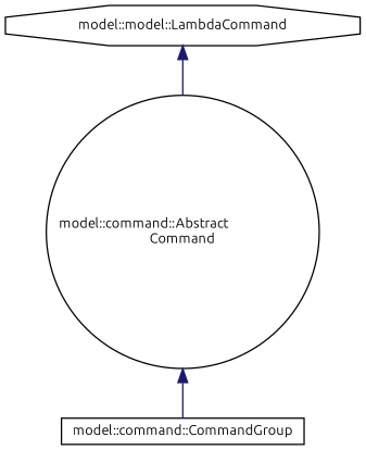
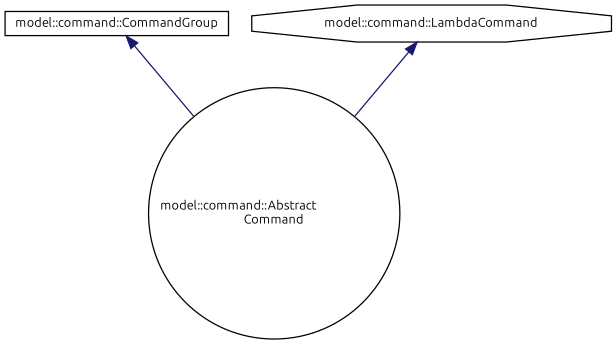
  digraph {
    fontname=Ubuntu
    rankdir=TB
    node [color=black fillcolor=white fontname=Ubuntu fontsize=10 style=filled]
    edge [color=midnightblue dir=back fontname=Ubuntu fontsize=10 labelfontname=Helvetica labelfontsize=10 style=solid]
    n1 [height=0.2 label="model::command::Abstract\lCommand" shape=circle width=0.4]
    n2 [height=0.2 label="model::command::CommandGroup" shape=box width=0.4]
-   n3 [height=0.2 label="model::model::LambdaCommand" shape=octagon width=0.4]
-   n1 -> n2
+   n3 [height=0.2 label="model::command::LambdaCommand" shape=octagon width=0.4]
+   n2 -> n1
    n3 -> n1
  }
